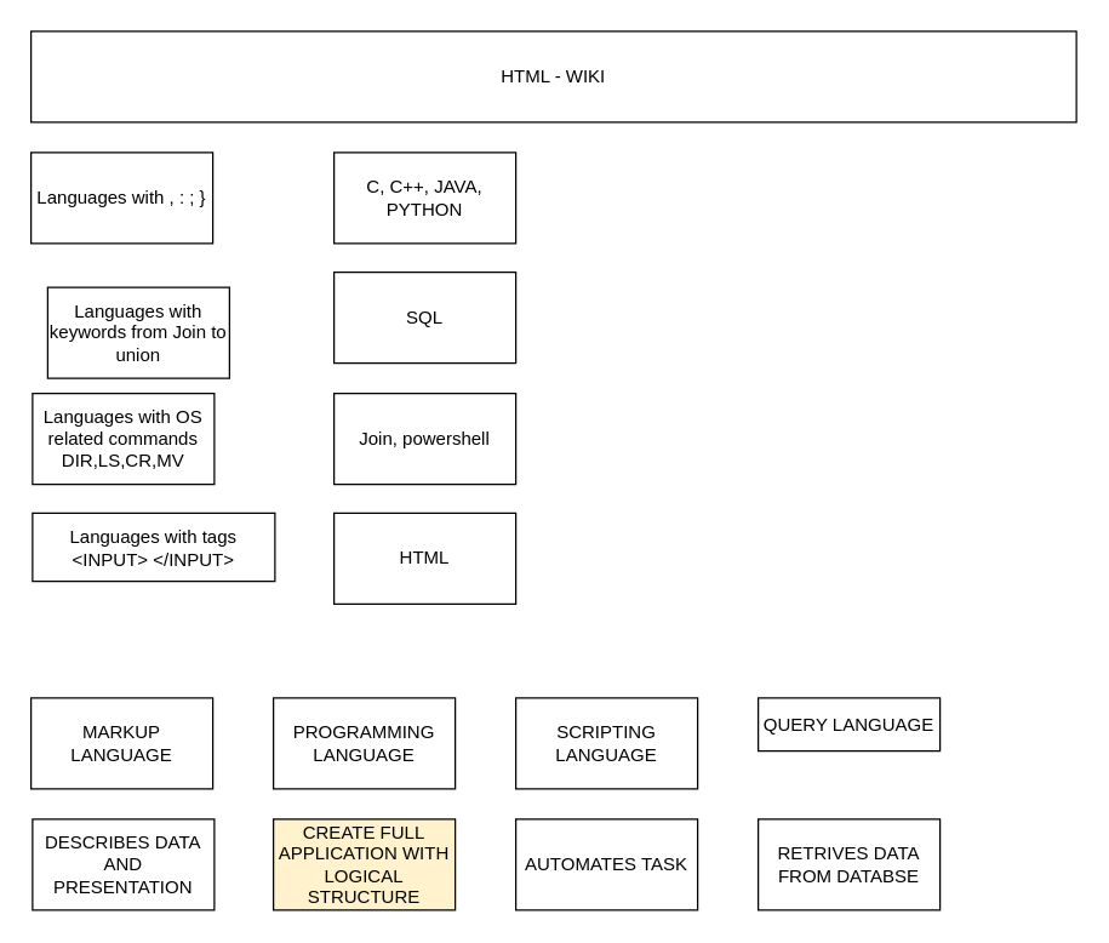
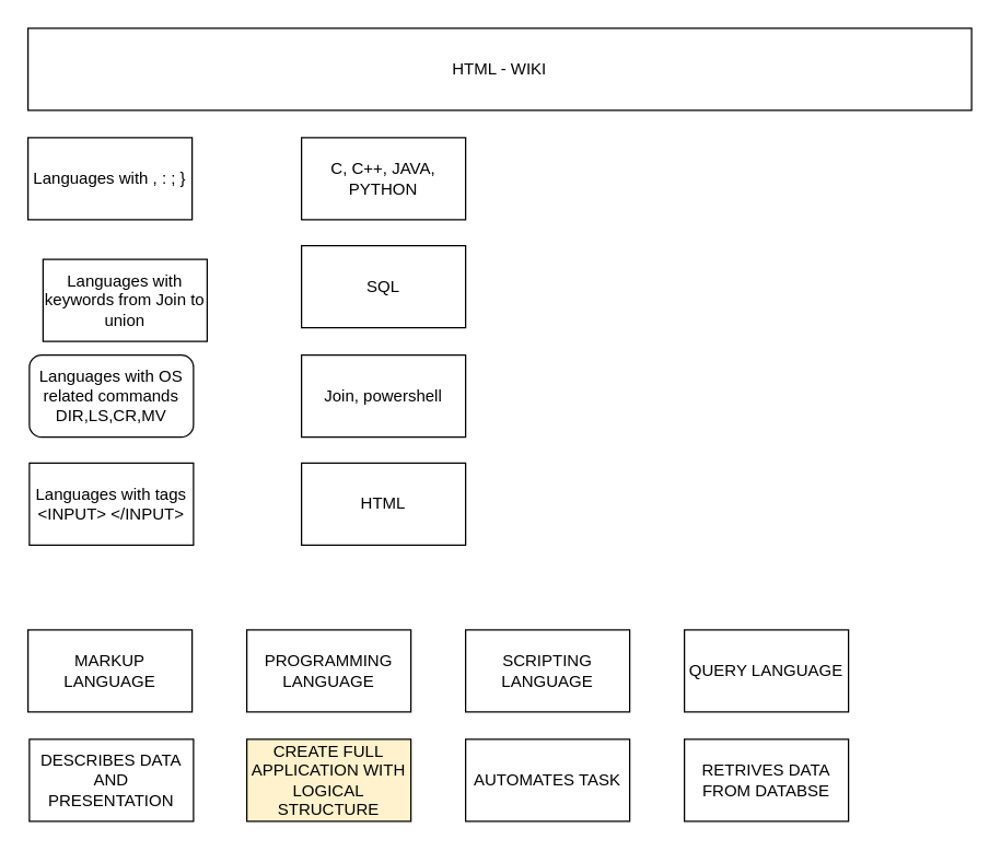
  <mxCell id="0" />
  <mxCell id="1" parent="0" />
  <mxCell id="2" value="HTML - WIKI" style="rounded=0;whiteSpace=wrap;html=1;" parent="1" vertex="1"><mxGeometry x="20" y="20" width="690" height="60" as="geometry" /></mxCell>
  <mxCell id="3" value="Languages with , : ; }" style="rounded=0;whiteSpace=wrap;html=1;" vertex="1" parent="1"><mxGeometry x="20" y="100" width="120" height="60" as="geometry" /></mxCell>
  <mxCell id="4" value="Languages with keywords from Join to union" style="rounded=0;whiteSpace=wrap;html=1;" vertex="1" parent="1"><mxGeometry x="31" y="189" width="120" height="60" as="geometry" /></mxCell>
- <mxCell id="5" value="Languages with OS related commands DIR,LS,CR,MV" style="rounded=0;whiteSpace=wrap;html=1;" vertex="1" parent="1"><mxGeometry x="21" y="259" width="120" height="60" as="geometry" /></mxCell>
- <mxCell id="6" value="Languages with tags &amp;lt;INPUT&amp;gt; &amp;lt;/INPUT&amp;gt;" style="rounded=0;whiteSpace=wrap;html=1;" vertex="1" parent="1"><mxGeometry x="21" y="338" width="160" height="45" as="geometry" /></mxCell>
+ <mxCell id="5" value="Languages with OS related commands DIR,LS,CR,MV" style="whiteSpace=wrap;html=1;rounded=1;" vertex="1" parent="1"><mxGeometry x="21" y="259" width="120" height="60" as="geometry" /></mxCell>
+ <mxCell id="6" value="Languages with tags &amp;lt;INPUT&amp;gt; &amp;lt;/INPUT&amp;gt;" style="rounded=0;whiteSpace=wrap;html=1;" vertex="1" parent="1"><mxGeometry x="21" y="338" width="120" height="60" as="geometry" /></mxCell>
  <mxCell id="7" value="C, C++, JAVA, PYTHON" style="rounded=0;whiteSpace=wrap;html=1;" vertex="1" parent="1"><mxGeometry x="220" y="100" width="120" height="60" as="geometry" /></mxCell>
  <mxCell id="8" value="SQL" style="rounded=0;whiteSpace=wrap;html=1;" vertex="1" parent="1"><mxGeometry x="220" y="179" width="120" height="60" as="geometry" /></mxCell>
  <mxCell id="9" value="Join, powershell" style="rounded=0;whiteSpace=wrap;html=1;" vertex="1" parent="1"><mxGeometry x="220" y="259" width="120" height="60" as="geometry" /></mxCell>
  <mxCell id="10" value="HTML" style="rounded=0;whiteSpace=wrap;html=1;" vertex="1" parent="1"><mxGeometry x="220" y="338" width="120" height="60" as="geometry" /></mxCell>
  <mxCell id="11" value="MARKUP LANGUAGE" style="rounded=0;whiteSpace=wrap;html=1;" vertex="1" parent="1"><mxGeometry x="20" y="460" width="120" height="60" as="geometry" /></mxCell>
  <mxCell id="12" value="PROGRAMMING LANGUAGE" style="rounded=0;whiteSpace=wrap;html=1;" vertex="1" parent="1"><mxGeometry x="180" y="460" width="120" height="60" as="geometry" /></mxCell>
- <mxCell id="13" value="QUERY LANGUAGE" style="rounded=0;whiteSpace=wrap;html=1;" vertex="1" parent="1"><mxGeometry x="500" y="460" width="120" height="35" as="geometry" /></mxCell>
+ <mxCell id="13" value="QUERY LANGUAGE" style="rounded=0;whiteSpace=wrap;html=1;" vertex="1" parent="1"><mxGeometry x="500" y="460" width="120" height="60" as="geometry" /></mxCell>
  <mxCell id="14" value="SCRIPTING LANGUAGE" style="rounded=0;whiteSpace=wrap;html=1;" vertex="1" parent="1"><mxGeometry x="340" y="460" width="120" height="60" as="geometry" /></mxCell>
  <mxCell id="15" value="RETRIVES DATA FROM DATABSE" style="rounded=0;whiteSpace=wrap;html=1;" vertex="1" parent="1"><mxGeometry x="500" y="540" width="120" height="60" as="geometry" /></mxCell>
  <mxCell id="16" value="AUTOMATES TASK" style="rounded=0;whiteSpace=wrap;html=1;" vertex="1" parent="1"><mxGeometry x="340" y="540" width="120" height="60" as="geometry" /></mxCell>
  <mxCell id="17" value="CREATE FULL APPLICATION WITH LOGICAL STRUCTURE" style="rounded=0;whiteSpace=wrap;html=1;fillColor=#fff2cc;" vertex="1" parent="1"><mxGeometry x="180" y="540" width="120" height="60" as="geometry" /></mxCell>
  <mxCell id="18" value="DESCRIBES DATA AND PRESENTATION" style="rounded=0;whiteSpace=wrap;html=1;" vertex="1" parent="1"><mxGeometry x="21" y="540" width="120" height="60" as="geometry" /></mxCell>
